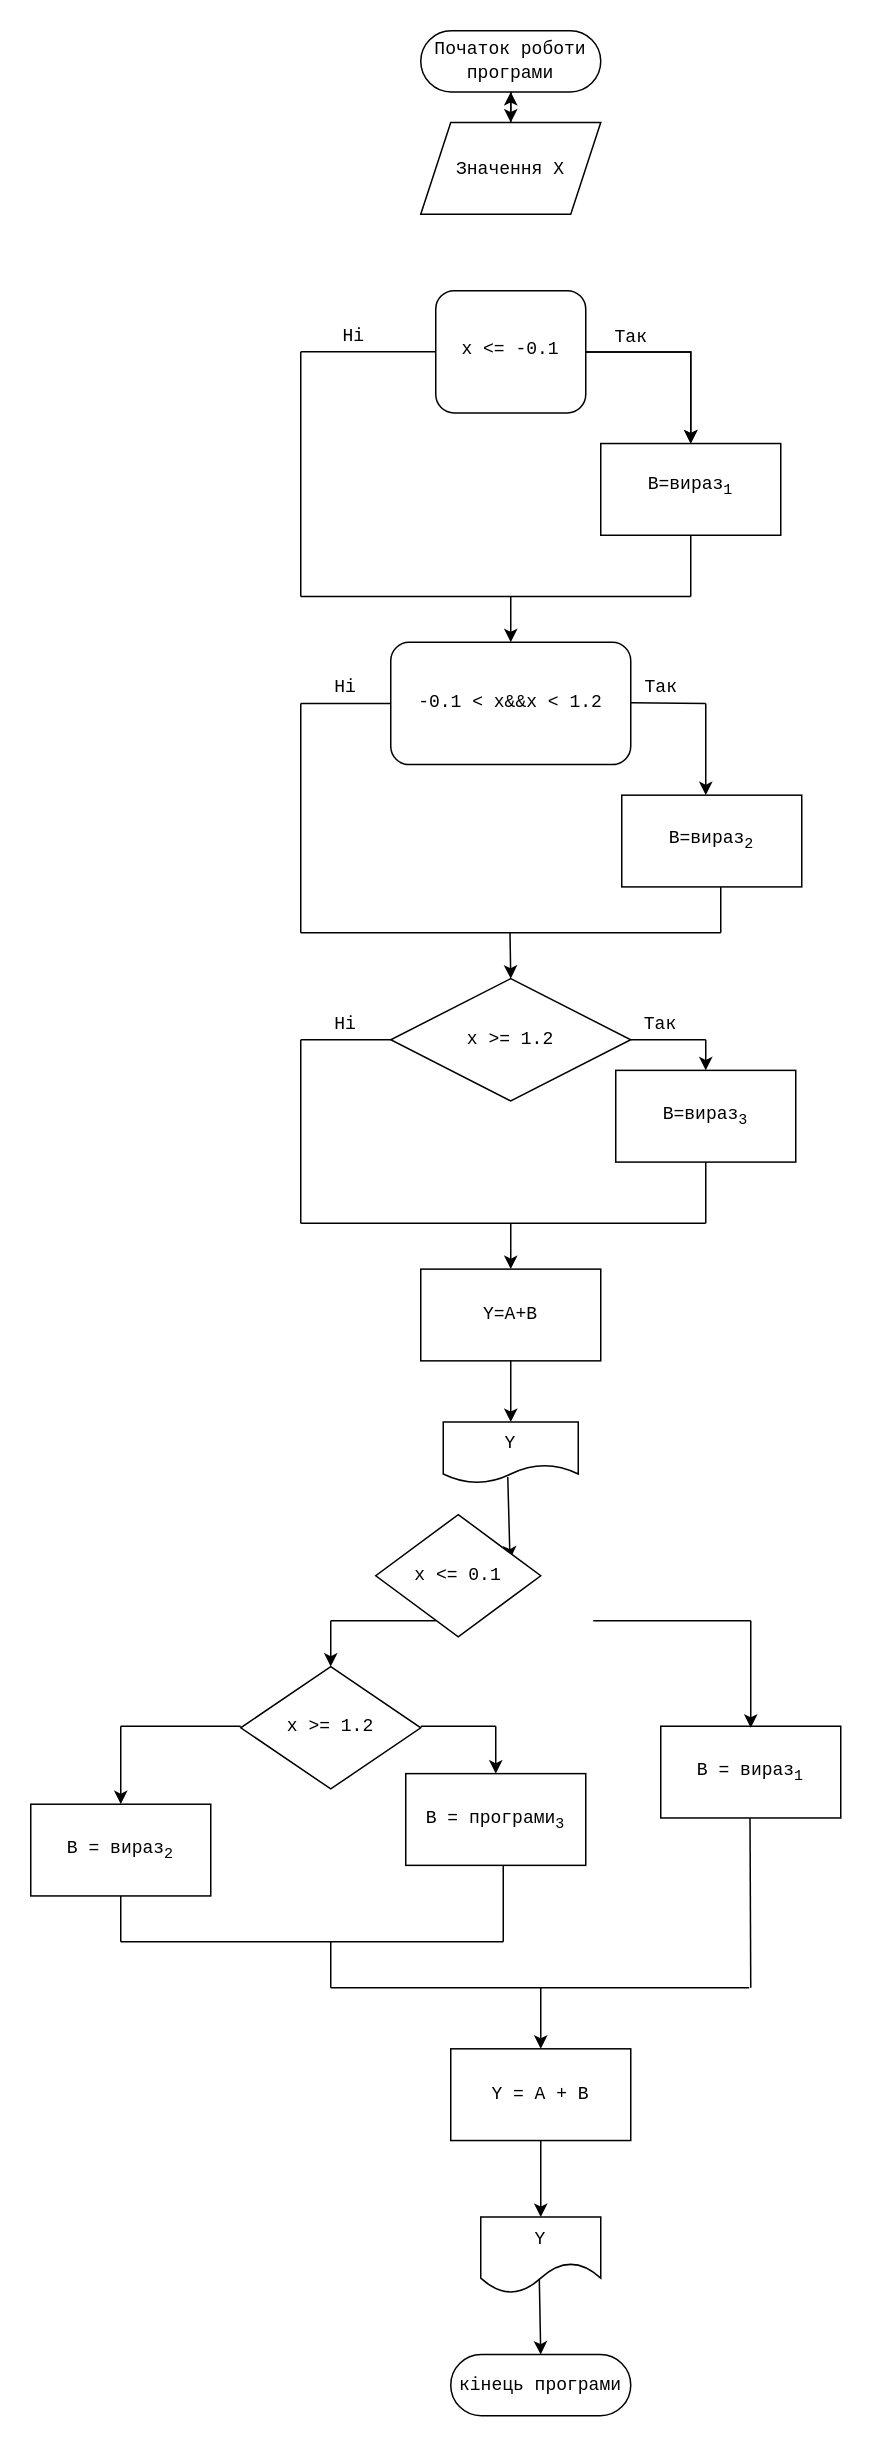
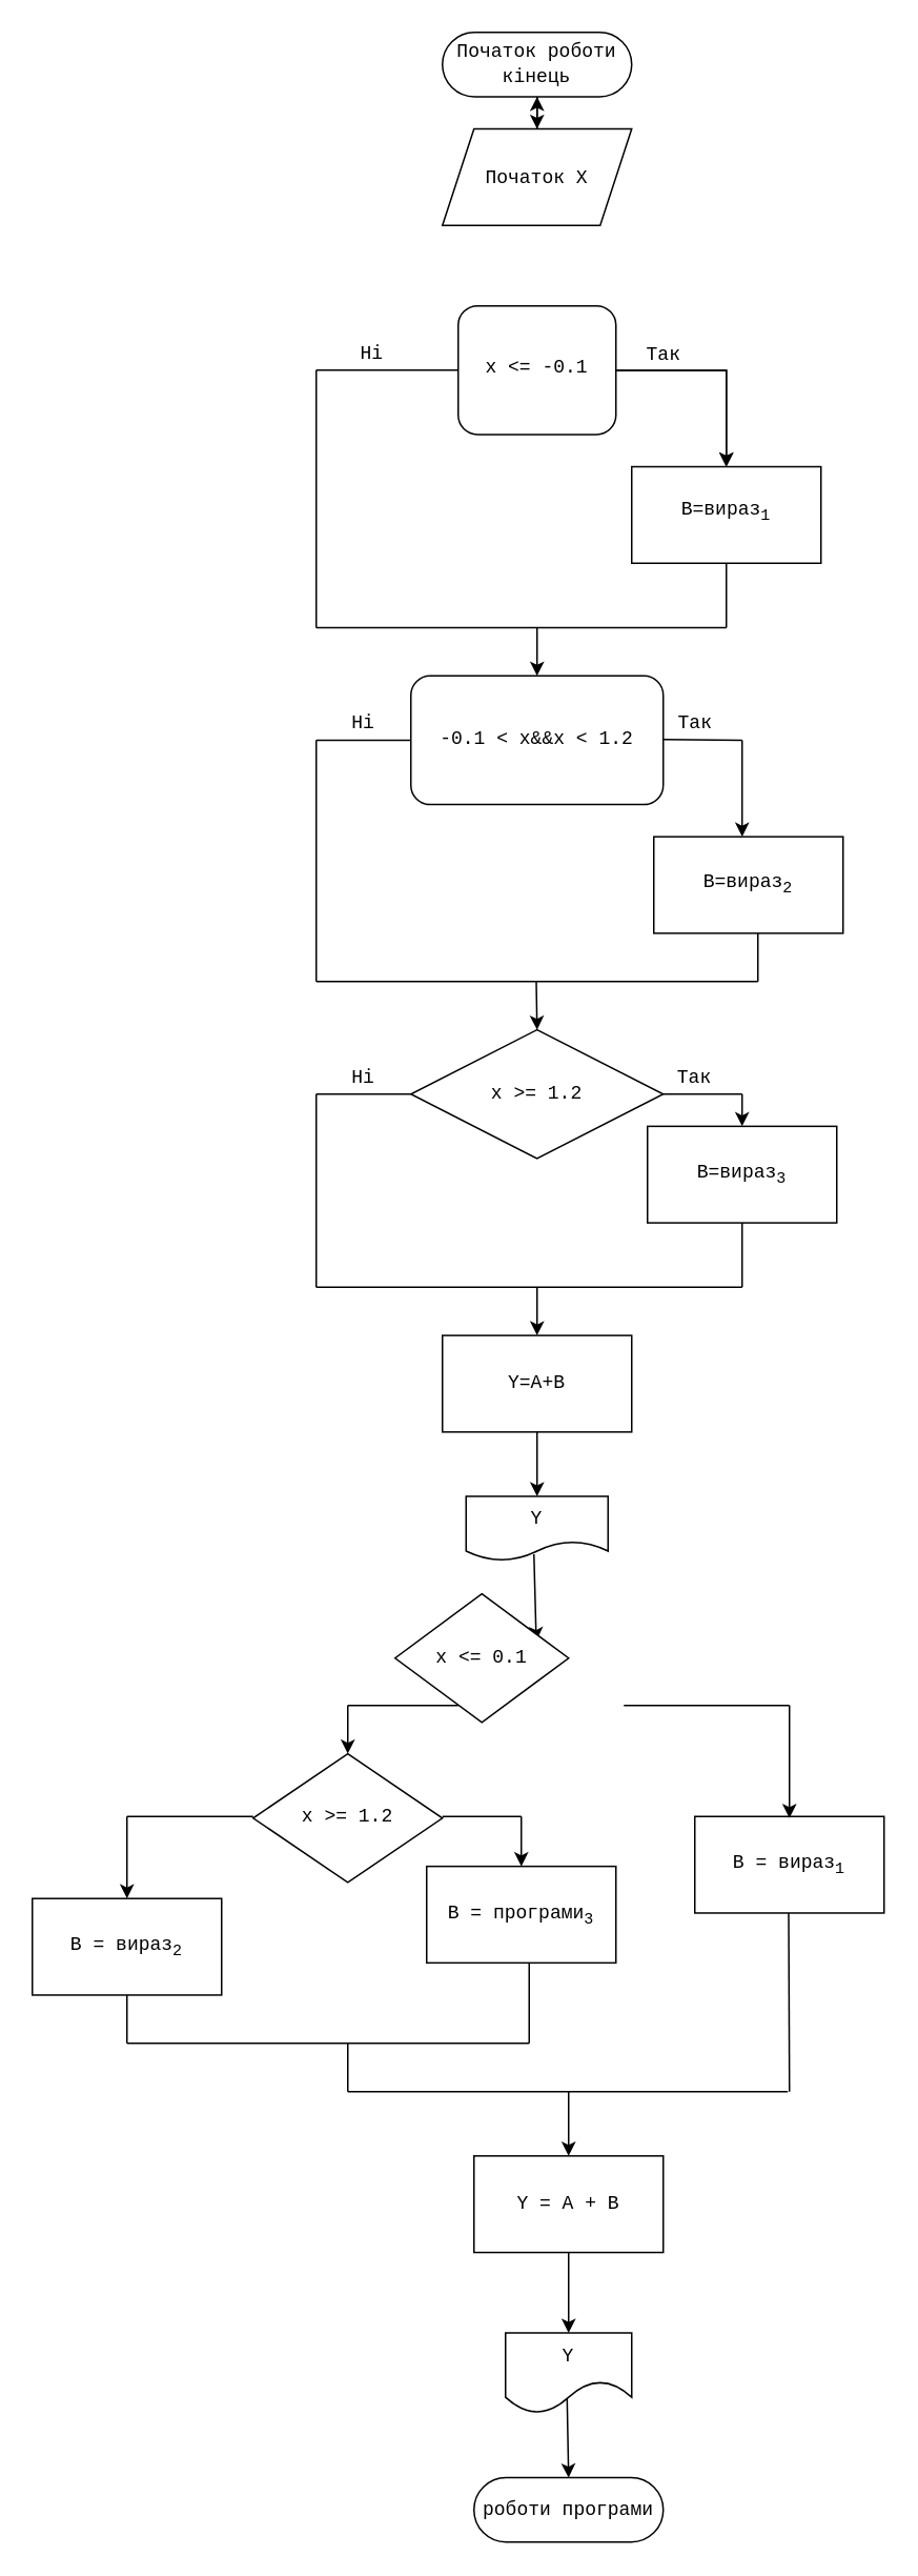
  <mxCell id="0" />
  <mxCell id="1" parent="0" />
  <mxCell id="2" value="" style="group;shadow=0;" vertex="1" connectable="0" parent="1"><mxGeometry x="20" width="540" height="1590" as="geometry" y="20" /></mxCell>
- <mxCell id="3" value="&lt;font face=&quot;Courier New&quot;&gt;Початок роботи програми&lt;/font&gt;" style="rounded=1;whiteSpace=wrap;html=1;fontSize=12;glass=0;strokeWidth=1;shadow=0;arcSize=50;" parent="2" vertex="1"><mxGeometry x="260" width="120" height="40.769" as="geometry" /></mxCell>
+ <mxCell id="3" value="&lt;font face=&quot;Courier New&quot;&gt;Початок роботи кінець&lt;/font&gt;" style="rounded=1;whiteSpace=wrap;html=1;fontSize=12;glass=0;strokeWidth=1;shadow=0;arcSize=50;" parent="2" vertex="1"><mxGeometry x="260" width="120" height="40.769" as="geometry" /></mxCell>
  <mxCell id="4" value="&lt;font face=&quot;Courier New&quot;&gt;x &amp;lt;= -0.1&lt;/font&gt;" style="whiteSpace=wrap;html=1;shadow=0;fontFamily=Helvetica;fontSize=12;align=center;strokeWidth=1;spacing=6;spacingTop=-4;rounded=1;" parent="2" vertex="1"><mxGeometry x="270" y="173.269" width="100" height="81.538" as="geometry" /></mxCell>
  <mxCell id="5" value="" style="edgeStyle=orthogonalEdgeStyle;rounded=0;orthogonalLoop=1;jettySize=auto;html=1;" parent="2" source="6" target="3" edge="1"><mxGeometry relative="1" as="geometry" /></mxCell>
- <mxCell id="6" value="&lt;font face=&quot;Courier New&quot;&gt;Значення Х&lt;/font&gt;" style="shape=parallelogram;perimeter=parallelogramPerimeter;whiteSpace=wrap;html=1;fixedSize=1;" parent="2" vertex="1"><mxGeometry x="260" y="61.154" width="120" height="61.154" as="geometry" /></mxCell>
+ <mxCell id="6" value="&lt;font face=&quot;Courier New&quot;&gt;Початок Х&lt;/font&gt;" style="shape=parallelogram;perimeter=parallelogramPerimeter;whiteSpace=wrap;html=1;fixedSize=1;" parent="2" vertex="1"><mxGeometry x="260" y="61.154" width="120" height="61.154" as="geometry" /></mxCell>
  <mxCell id="7" value="" style="endArrow=classic;html=1;entryX=0.5;entryY=0;entryDx=0;entryDy=0;" parent="2" target="6" edge="1"><mxGeometry width="50" height="50" relative="1" as="geometry"><mxPoint x="320" y="40.769" as="sourcePoint" /><mxPoint x="290" y="152.885" as="targetPoint" /></mxGeometry></mxCell>
  <mxCell id="8" value="&lt;p&gt;&lt;font face=&quot;Courier New&quot;&gt;В=вираз&lt;sub&gt;1&lt;/sub&gt;&lt;/font&gt;&lt;/p&gt;" style="whiteSpace=wrap;html=1;shadow=0;strokeWidth=1;spacing=6;spacingTop=-4;" parent="2" vertex="1"><mxGeometry x="380" y="275.192" width="120" height="61.154" as="geometry" /></mxCell>
  <mxCell id="9" value="" style="edgeStyle=orthogonalEdgeStyle;rounded=0;orthogonalLoop=1;jettySize=auto;html=1;" parent="2" source="4" target="8" edge="1"><mxGeometry relative="1" as="geometry" /></mxCell>
  <mxCell id="10" value="" style="edgeStyle=orthogonalEdgeStyle;rounded=0;orthogonalLoop=1;jettySize=auto;html=1;" parent="2" source="4" target="8" edge="1"><mxGeometry relative="1" as="geometry" /></mxCell>
  <mxCell id="11" value="&lt;font face=&quot;Courier New&quot;&gt;Так&lt;/font&gt;" style="text;html=1;align=center;verticalAlign=middle;resizable=0;points=[];autosize=1;strokeColor=none;fillColor=none;" parent="2" vertex="1"><mxGeometry x="380" y="193.654" width="40" height="20" as="geometry" /></mxCell>
  <mxCell id="12" value="" style="endArrow=none;html=1;" parent="2" edge="1"><mxGeometry width="50" height="50" relative="1" as="geometry"><mxPoint x="180" y="214.038" as="sourcePoint" /><mxPoint x="270" y="214.038" as="targetPoint" /></mxGeometry></mxCell>
  <mxCell id="13" value="" style="endArrow=none;html=1;" parent="2" edge="1"><mxGeometry width="50" height="50" relative="1" as="geometry"><mxPoint x="180" y="377.115" as="sourcePoint" /><mxPoint x="180" y="214.038" as="targetPoint" /></mxGeometry></mxCell>
  <mxCell id="14" value="" style="endArrow=none;html=1;entryX=0.5;entryY=1;entryDx=0;entryDy=0;" parent="2" target="8" edge="1"><mxGeometry width="50" height="50" relative="1" as="geometry"><mxPoint x="440" y="377.115" as="sourcePoint" /><mxPoint x="480" y="326.154" as="targetPoint" /></mxGeometry></mxCell>
  <mxCell id="15" value="" style="endArrow=none;html=1;" parent="2" edge="1"><mxGeometry width="50" height="50" relative="1" as="geometry"><mxPoint x="180" y="377.115" as="sourcePoint" /><mxPoint x="440" y="377.115" as="targetPoint" /></mxGeometry></mxCell>
  <mxCell id="16" value="" style="endArrow=classic;html=1;" parent="2" edge="1"><mxGeometry width="50" height="50" relative="1" as="geometry"><mxPoint x="320" y="377.115" as="sourcePoint" /><mxPoint x="320" y="407.692" as="targetPoint" /></mxGeometry></mxCell>
  <mxCell id="17" value="Ні" style="text;html=1;align=center;verticalAlign=middle;resizable=0;points=[];autosize=1;strokeColor=none;fillColor=none;fontFamily=Courier New;" parent="2" vertex="1"><mxGeometry x="200" y="193.654" width="30" height="20" as="geometry" /></mxCell>
  <mxCell id="18" value="-0.1 &amp;lt; x&amp;amp;&amp;amp;x &amp;lt; 1.2" style="whiteSpace=wrap;html=1;fontFamily=Courier New;rounded=1;" parent="2" vertex="1"><mxGeometry x="240" y="407.692" width="160" height="81.538" as="geometry" /></mxCell>
  <mxCell id="19" value="" style="endArrow=none;html=1;fontFamily=Courier New;" parent="2" edge="1"><mxGeometry width="50" height="50" relative="1" as="geometry"><mxPoint x="400" y="447.952" as="sourcePoint" /><mxPoint x="450" y="448.462" as="targetPoint" /></mxGeometry></mxCell>
  <mxCell id="20" value="В=вираз&lt;sub&gt;2&lt;/sub&gt;" style="rounded=0;whiteSpace=wrap;html=1;fontFamily=Courier New;" parent="2" vertex="1"><mxGeometry x="394" y="509.615" width="120" height="61.154" as="geometry" /></mxCell>
  <mxCell id="21" value="" style="endArrow=classic;html=1;fontFamily=Courier New;" parent="2" edge="1"><mxGeometry width="50" height="50" relative="1" as="geometry"><mxPoint x="450" y="448.462" as="sourcePoint" /><mxPoint x="450" y="509.615" as="targetPoint" /></mxGeometry></mxCell>
  <mxCell id="22" value="" style="endArrow=none;html=1;fontFamily=Courier New;" parent="2" edge="1"><mxGeometry width="50" height="50" relative="1" as="geometry"><mxPoint x="180" y="448.462" as="sourcePoint" /><mxPoint x="240" y="448.462" as="targetPoint" /></mxGeometry></mxCell>
  <mxCell id="23" value="" style="endArrow=none;html=1;fontFamily=Courier New;" parent="2" edge="1"><mxGeometry width="50" height="50" relative="1" as="geometry"><mxPoint x="180" y="601.346" as="sourcePoint" /><mxPoint x="180" y="448.462" as="targetPoint" /></mxGeometry></mxCell>
  <mxCell id="24" value="" style="endArrow=none;html=1;fontFamily=Courier New;" parent="2" edge="1"><mxGeometry width="50" height="50" relative="1" as="geometry"><mxPoint x="460" y="601.346" as="sourcePoint" /><mxPoint x="460" y="570.769" as="targetPoint" /></mxGeometry></mxCell>
  <mxCell id="25" value="" style="endArrow=none;html=1;fontFamily=Courier New;" parent="2" edge="1"><mxGeometry width="50" height="50" relative="1" as="geometry"><mxPoint x="180" y="601.346" as="sourcePoint" /><mxPoint x="460" y="601.346" as="targetPoint" /></mxGeometry></mxCell>
  <mxCell id="26" value="" style="endArrow=classic;html=1;fontFamily=Courier New;" parent="2" edge="1"><mxGeometry width="50" height="50" relative="1" as="geometry"><mxPoint x="319.5" y="601.346" as="sourcePoint" /><mxPoint x="320" y="631.923" as="targetPoint" /></mxGeometry></mxCell>
  <mxCell id="27" value="x &amp;gt;= 1.2" style="rhombus;whiteSpace=wrap;html=1;fontFamily=Courier New;" parent="2" vertex="1"><mxGeometry x="240" y="631.923" width="160" height="81.538" as="geometry" /></mxCell>
  <mxCell id="28" value="" style="endArrow=none;html=1;fontFamily=Courier New;" parent="2" edge="1"><mxGeometry width="50" height="50" relative="1" as="geometry"><mxPoint x="400" y="672.692" as="sourcePoint" /><mxPoint x="450" y="672.692" as="targetPoint" /></mxGeometry></mxCell>
  <mxCell id="29" value="" style="endArrow=classic;html=1;fontFamily=Courier New;" parent="2" target="30" edge="1"><mxGeometry width="50" height="50" relative="1" as="geometry"><mxPoint x="450" y="672.692" as="sourcePoint" /><mxPoint x="450" y="723.654" as="targetPoint" /></mxGeometry></mxCell>
  <mxCell id="30" value="В=вираз&lt;sub&gt;3&lt;/sub&gt;" style="rounded=0;whiteSpace=wrap;html=1;fontFamily=Courier New;" parent="2" vertex="1"><mxGeometry x="390" y="693.077" width="120" height="61.154" as="geometry" /></mxCell>
  <mxCell id="31" value="" style="endArrow=none;html=1;fontFamily=Courier New;" parent="2" edge="1"><mxGeometry width="50" height="50" relative="1" as="geometry"><mxPoint x="180" y="672.692" as="sourcePoint" /><mxPoint x="240" y="672.692" as="targetPoint" /></mxGeometry></mxCell>
  <mxCell id="32" value="" style="endArrow=none;html=1;fontFamily=Courier New;" parent="2" edge="1"><mxGeometry width="50" height="50" relative="1" as="geometry"><mxPoint x="180" y="795" as="sourcePoint" /><mxPoint x="180" y="672.692" as="targetPoint" /></mxGeometry></mxCell>
  <mxCell id="33" value="" style="endArrow=none;html=1;fontFamily=Courier New;" parent="2" edge="1"><mxGeometry width="50" height="50" relative="1" as="geometry"><mxPoint x="180" y="795" as="sourcePoint" /><mxPoint x="450" y="795" as="targetPoint" /></mxGeometry></mxCell>
  <mxCell id="34" value="" style="endArrow=none;html=1;fontFamily=Courier New;" parent="2" edge="1"><mxGeometry width="50" height="50" relative="1" as="geometry"><mxPoint x="450" y="795" as="sourcePoint" /><mxPoint x="450" y="754.231" as="targetPoint" /></mxGeometry></mxCell>
  <mxCell id="35" value="Так" style="text;html=1;align=center;verticalAlign=middle;resizable=0;points=[];autosize=1;strokeColor=none;fillColor=none;fontFamily=Courier New;" parent="2" vertex="1"><mxGeometry x="400" y="428.077" width="40" height="20" as="geometry" /></mxCell>
  <mxCell id="36" value="Ні" style="text;html=1;strokeColor=none;fillColor=none;align=center;verticalAlign=middle;whiteSpace=wrap;rounded=0;fontFamily=Courier New;" parent="2" vertex="1"><mxGeometry x="190" y="428.077" width="40" height="20.385" as="geometry" /></mxCell>
  <mxCell id="37" value="Так" style="text;html=1;strokeColor=none;fillColor=none;align=center;verticalAlign=middle;whiteSpace=wrap;rounded=0;fontFamily=Courier New;" parent="2" vertex="1"><mxGeometry x="400" y="652.308" width="40" height="20.385" as="geometry" /></mxCell>
  <mxCell id="38" value="Ні" style="text;html=1;strokeColor=none;fillColor=none;align=center;verticalAlign=middle;whiteSpace=wrap;rounded=0;fontFamily=Courier New;" parent="2" vertex="1"><mxGeometry x="190" y="652.308" width="40" height="20.385" as="geometry" /></mxCell>
  <mxCell id="39" value="" style="endArrow=classic;html=1;fontFamily=Courier New;" parent="2" target="40" edge="1"><mxGeometry width="50" height="50" relative="1" as="geometry"><mxPoint x="320" y="795" as="sourcePoint" /><mxPoint x="320" y="856.154" as="targetPoint" /></mxGeometry></mxCell>
  <mxCell id="40" value="Y=A+B" style="rounded=0;whiteSpace=wrap;html=1;fontFamily=Courier New;" parent="2" vertex="1"><mxGeometry x="260" y="825.577" width="120" height="61.154" as="geometry" /></mxCell>
  <mxCell id="41" value="" style="endArrow=classic;html=1;fontFamily=Courier New;exitX=0.5;exitY=1;exitDx=0;exitDy=0;" parent="2" source="40" target="42" edge="1"><mxGeometry width="50" height="50" relative="1" as="geometry"><mxPoint x="280" y="968.269" as="sourcePoint" /><mxPoint x="320" y="937.692" as="targetPoint" /></mxGeometry></mxCell>
  <mxCell id="42" value="Y" style="shape=document;whiteSpace=wrap;html=1;boundedLbl=1;fontFamily=Courier New;" parent="2" vertex="1"><mxGeometry x="275" y="927.5" width="90" height="40.769" as="geometry" /></mxCell>
  <mxCell id="43" value="" style="endArrow=classic;html=1;fontFamily=Courier New;exitX=0.478;exitY=0.9;exitDx=0;exitDy=0;exitPerimeter=0;" parent="2" source="42" edge="1"><mxGeometry width="50" height="50" relative="1" as="geometry"><mxPoint x="320" y="968.269" as="sourcePoint" /><mxPoint x="319.5" y="1019.231" as="targetPoint" /></mxGeometry></mxCell>
  <mxCell id="44" value="В = вираз&lt;sub&gt;1&lt;/sub&gt;" style="rounded=0;whiteSpace=wrap;html=1;fontFamily=Courier New;" parent="2" vertex="1"><mxGeometry x="420" y="1130.327" width="120" height="61.154" as="geometry" /></mxCell>
  <mxCell id="45" value="x &amp;lt;= 0.1" style="rhombus;whiteSpace=wrap;html=1;fontFamily=Courier New;" parent="2" vertex="1"><mxGeometry x="230" y="989.231" width="110" height="81.538" as="geometry" /></mxCell>
  <mxCell id="46" value="" style="endArrow=none;html=1;fontFamily=Courier New;" parent="2" edge="1"><mxGeometry width="50" height="50" relative="1" as="geometry"><mxPoint x="375" y="1060" as="sourcePoint" /><mxPoint x="480" y="1060" as="targetPoint" /></mxGeometry></mxCell>
  <mxCell id="47" value="" style="endArrow=classic;html=1;fontFamily=Courier New;" parent="2" edge="1"><mxGeometry width="50" height="50" relative="1" as="geometry"><mxPoint x="480" y="1060" as="sourcePoint" /><mxPoint x="480" y="1131.346" as="targetPoint" /></mxGeometry></mxCell>
  <mxCell id="48" value="" style="endArrow=none;html=1;fontFamily=Courier New;" parent="2" edge="1"><mxGeometry width="50" height="50" relative="1" as="geometry"><mxPoint x="480" y="1304.615" as="sourcePoint" /><mxPoint x="479.5" y="1191.481" as="targetPoint" /></mxGeometry></mxCell>
  <mxCell id="49" value="" style="endArrow=none;html=1;fontFamily=Courier New;" parent="2" edge="1"><mxGeometry width="50" height="50" relative="1" as="geometry"><mxPoint x="200" y="1060" as="sourcePoint" /><mxPoint x="270" y="1060" as="targetPoint" /></mxGeometry></mxCell>
  <mxCell id="50" value="" style="endArrow=classic;html=1;fontFamily=Courier New;" parent="2" target="51" edge="1"><mxGeometry width="50" height="50" relative="1" as="geometry"><mxPoint x="200" y="1060" as="sourcePoint" /><mxPoint x="200" y="1100.769" as="targetPoint" /></mxGeometry></mxCell>
  <mxCell id="51" value="x &amp;gt;= 1.2" style="rhombus;whiteSpace=wrap;html=1;fontFamily=Courier New;" parent="2" vertex="1"><mxGeometry x="140" y="1090.577" width="120" height="81.538" as="geometry" /></mxCell>
  <mxCell id="52" value="" style="endArrow=none;html=1;fontFamily=Courier New;" parent="2" edge="1"><mxGeometry width="50" height="50" relative="1" as="geometry"><mxPoint x="260" y="1130.327" as="sourcePoint" /><mxPoint x="310" y="1130.327" as="targetPoint" /></mxGeometry></mxCell>
  <mxCell id="53" value="" style="endArrow=classic;html=1;fontFamily=Courier New;" parent="2" target="54" edge="1"><mxGeometry width="50" height="50" relative="1" as="geometry"><mxPoint x="310" y="1130.327" as="sourcePoint" /><mxPoint x="310" y="1161.923" as="targetPoint" /></mxGeometry></mxCell>
  <mxCell id="54" value="B = програми&lt;sub&gt;3&lt;/sub&gt;" style="rounded=0;whiteSpace=wrap;html=1;fontFamily=Courier New;" parent="2" vertex="1"><mxGeometry x="250" y="1161.923" width="120" height="61.154" as="geometry" /></mxCell>
  <mxCell id="55" value="" style="endArrow=none;html=1;fontFamily=Courier New;" parent="2" edge="1"><mxGeometry width="50" height="50" relative="1" as="geometry"><mxPoint x="140" y="1130.327" as="sourcePoint" /><mxPoint x="60" y="1130.327" as="targetPoint" /></mxGeometry></mxCell>
  <mxCell id="56" value="" style="endArrow=classic;html=1;fontFamily=Courier New;" parent="2" target="57" edge="1"><mxGeometry width="50" height="50" relative="1" as="geometry"><mxPoint x="60" y="1130.327" as="sourcePoint" /><mxPoint x="60" y="1192.5" as="targetPoint" /></mxGeometry></mxCell>
  <mxCell id="57" value="В = вираз&lt;sub&gt;2&lt;/sub&gt;" style="rounded=0;whiteSpace=wrap;html=1;fontFamily=Courier New;" parent="2" vertex="1"><mxGeometry y="1182.308" width="120" height="61.154" as="geometry" /></mxCell>
  <mxCell id="58" value="" style="endArrow=none;html=1;fontFamily=Courier New;" parent="2" edge="1"><mxGeometry width="50" height="50" relative="1" as="geometry"><mxPoint x="315" y="1274.038" as="sourcePoint" /><mxPoint x="315" y="1223.077" as="targetPoint" /></mxGeometry></mxCell>
  <mxCell id="59" value="" style="endArrow=none;html=1;fontFamily=Courier New;" parent="2" edge="1"><mxGeometry width="50" height="50" relative="1" as="geometry"><mxPoint x="60" y="1274.038" as="sourcePoint" /><mxPoint x="60" y="1243.462" as="targetPoint" /></mxGeometry></mxCell>
  <mxCell id="60" value="" style="endArrow=none;html=1;fontFamily=Courier New;" parent="2" edge="1"><mxGeometry width="50" height="50" relative="1" as="geometry"><mxPoint x="60" y="1274.038" as="sourcePoint" /><mxPoint x="315" y="1274.038" as="targetPoint" /></mxGeometry></mxCell>
  <mxCell id="61" value="" style="endArrow=none;html=1;fontFamily=Courier New;" parent="2" edge="1"><mxGeometry width="50" height="50" relative="1" as="geometry"><mxPoint x="200" y="1304.615" as="sourcePoint" /><mxPoint x="200" y="1274.038" as="targetPoint" /></mxGeometry></mxCell>
  <mxCell id="62" value="" style="endArrow=none;html=1;fontFamily=Courier New;" parent="2" edge="1"><mxGeometry width="50" height="50" relative="1" as="geometry"><mxPoint x="200" y="1304.615" as="sourcePoint" /><mxPoint x="479" y="1304.615" as="targetPoint" /></mxGeometry></mxCell>
  <mxCell id="63" value="" style="endArrow=classic;html=1;fontFamily=Courier New;" parent="2" target="64" edge="1"><mxGeometry width="50" height="50" relative="1" as="geometry"><mxPoint x="340" y="1304.615" as="sourcePoint" /><mxPoint x="340" y="1345.385" as="targetPoint" /></mxGeometry></mxCell>
  <mxCell id="64" value="Y = A + B" style="rounded=0;whiteSpace=wrap;html=1;fontFamily=Courier New;" parent="2" vertex="1"><mxGeometry x="280" y="1345.385" width="120" height="61.154" as="geometry" /></mxCell>
  <mxCell id="65" value="" style="endArrow=classic;html=1;fontFamily=Courier New;" parent="2" target="66" edge="1"><mxGeometry width="50" height="50" relative="1" as="geometry"><mxPoint x="340" y="1406.538" as="sourcePoint" /><mxPoint x="340" y="1457.5" as="targetPoint" /></mxGeometry></mxCell>
  <mxCell id="66" value="Y" style="shape=document;whiteSpace=wrap;html=1;boundedLbl=1;fontFamily=Courier New;size=0.4;" parent="2" vertex="1"><mxGeometry x="300" y="1457.5" width="80" height="50.962" as="geometry" /></mxCell>
  <mxCell id="67" value="" style="endArrow=classic;html=1;fontFamily=Courier New;exitX=0.488;exitY=0.82;exitDx=0;exitDy=0;exitPerimeter=0;" parent="2" source="66" edge="1"><mxGeometry width="50" height="50" relative="1" as="geometry"><mxPoint x="340" y="1508.462" as="sourcePoint" /><mxPoint x="340" y="1549.231" as="targetPoint" /></mxGeometry></mxCell>
- <mxCell id="68" value="кінець програми" style="rounded=1;whiteSpace=wrap;html=1;fontFamily=Courier New;arcSize=50;" parent="2" vertex="1"><mxGeometry x="280" y="1549.231" width="120" height="40.769" as="geometry" /></mxCell>
+ <mxCell id="68" value="роботи програми" style="rounded=1;whiteSpace=wrap;html=1;fontFamily=Courier New;arcSize=50;" parent="2" vertex="1"><mxGeometry x="280" y="1549.231" width="120" height="40.769" as="geometry" /></mxCell>
